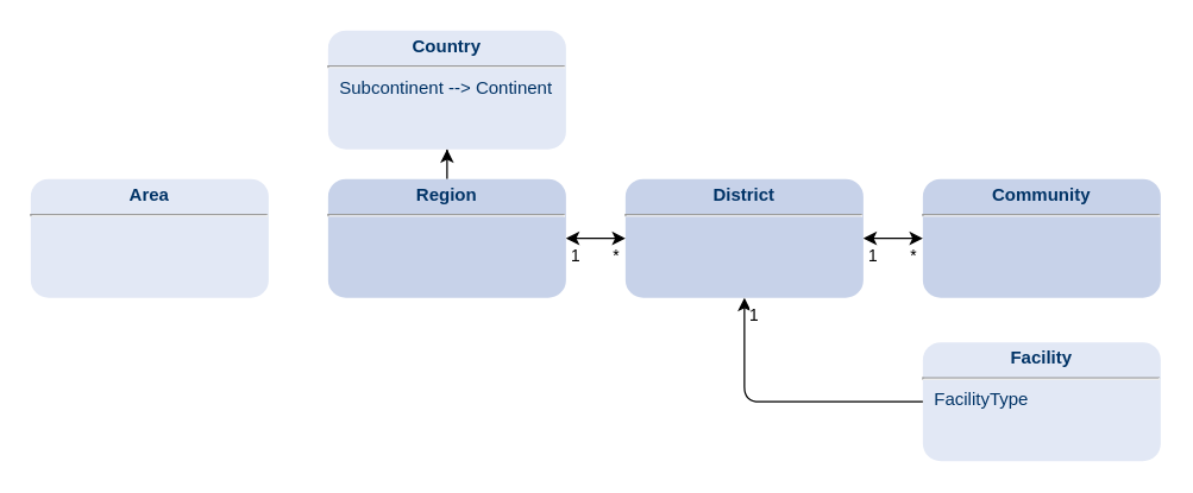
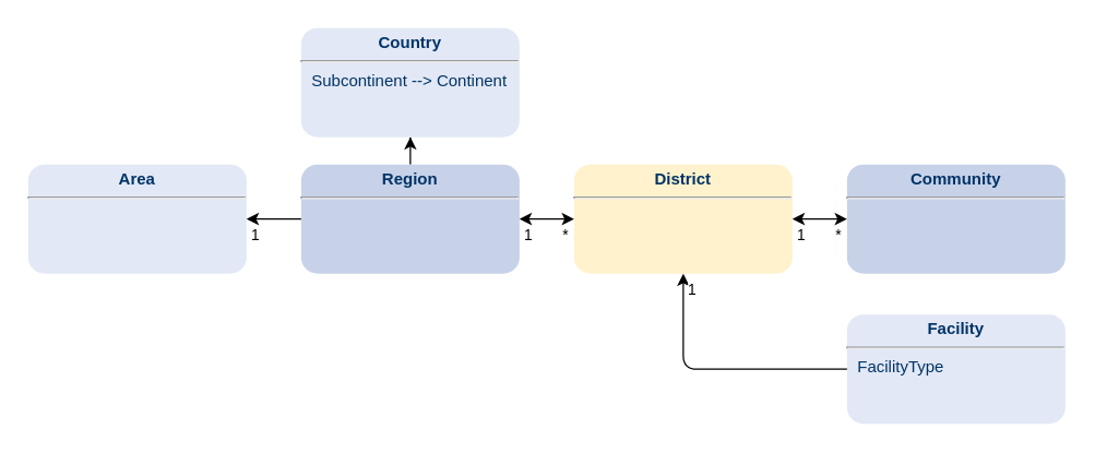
  <mxCell id="0" />
  <mxCell id="1" parent="0" />
  <mxCell id="2" value="" style="edgeStyle=orthogonalEdgeStyle;rounded=0;orthogonalLoop=1;jettySize=auto;html=1;" edge="1" parent="1" source="3" target="18"><mxGeometry relative="1" as="geometry" /></mxCell>
  <mxCell id="3" value="&lt;p style=&quot;margin: 4px 0px 0px ; text-align: center&quot;&gt;&lt;strong&gt;Region&lt;/strong&gt;&lt;/p&gt;&lt;hr&gt;&lt;p style=&quot;margin: 0px ; margin-left: 8px&quot;&gt;&lt;br&gt;&lt;/p&gt;" style="verticalAlign=top;align=left;overflow=fill;fontSize=12;fontFamily=Helvetica;html=1;strokeColor=none;shadow=0;fillColor=#C7D2E9;fontColor=#003366;rounded=1;" vertex="1" parent="1"><mxGeometry x="220" y="120" width="160" height="80" as="geometry" /></mxCell>
- <mxCell id="4" value="&lt;p style=&quot;margin: 4px 0px 0px ; text-align: center&quot;&gt;&lt;strong&gt;District&lt;/strong&gt;&lt;/p&gt;&lt;hr&gt;&lt;p style=&quot;margin: 0px ; margin-left: 8px&quot;&gt;&lt;br&gt;&lt;/p&gt;" style="verticalAlign=top;align=left;overflow=fill;fontSize=12;fontFamily=Helvetica;html=1;strokeColor=none;shadow=0;fillColor=#C7D2E9;fontColor=#003366;rounded=1;" vertex="1" parent="1"><mxGeometry x="420" y="120" width="160" height="80" as="geometry" /></mxCell>
+ <mxCell id="4" value="&lt;p style=&quot;margin: 4px 0px 0px ; text-align: center&quot;&gt;&lt;strong&gt;District&lt;/strong&gt;&lt;/p&gt;&lt;hr&gt;&lt;p style=&quot;margin: 0px ; margin-left: 8px&quot;&gt;&lt;br&gt;&lt;/p&gt;" style="verticalAlign=top;align=left;overflow=fill;fontSize=12;fontFamily=Helvetica;html=1;strokeColor=none;shadow=0;fillColor=#fff2cc;fontColor=#003366;rounded=1;" vertex="1" parent="1"><mxGeometry x="420" y="120" width="160" height="80" as="geometry" /></mxCell>
  <mxCell id="5" value="&lt;p style=&quot;margin: 4px 0px 0px ; text-align: center&quot;&gt;&lt;strong&gt;Community&lt;/strong&gt;&lt;/p&gt;&lt;hr&gt;&lt;p style=&quot;margin: 0px ; margin-left: 8px&quot;&gt;&lt;br&gt;&lt;/p&gt;" style="verticalAlign=top;align=left;overflow=fill;fontSize=12;fontFamily=Helvetica;html=1;strokeColor=none;shadow=0;fillColor=#c7d2e9;fontColor=#003366;rounded=1;" vertex="1" parent="1"><mxGeometry x="620" y="120" width="160" height="80" as="geometry" /></mxCell>
  <mxCell id="6" value="&lt;p style=&quot;margin: 4px 0px 0px ; text-align: center&quot;&gt;&lt;strong&gt;Facility&lt;/strong&gt;&lt;/p&gt;&lt;hr&gt;&lt;p style=&quot;margin: 0px ; margin-left: 8px&quot;&gt;FacilityType&lt;/p&gt;" style="verticalAlign=top;align=left;overflow=fill;fontSize=12;fontFamily=Helvetica;html=1;strokeColor=none;shadow=0;fillColor=#E2E8F5;fontColor=#003366;rounded=1;" vertex="1" parent="1"><mxGeometry x="620" y="230" width="160" height="80" as="geometry" /></mxCell>
  <mxCell id="7" value="&lt;p style=&quot;margin: 4px 0px 0px ; text-align: center&quot;&gt;&lt;strong&gt;Area&lt;/strong&gt;&lt;/p&gt;&lt;hr&gt;&lt;p style=&quot;margin: 0px ; margin-left: 8px&quot;&gt;&lt;br&gt;&lt;/p&gt;" style="verticalAlign=top;align=left;overflow=fill;fontSize=12;fontFamily=Helvetica;html=1;strokeColor=none;shadow=0;fillColor=#E2E8F5;fontColor=#003366;rounded=1;" vertex="1" parent="1"><mxGeometry x="20" y="120" width="160" height="80" as="geometry" /></mxCell>
+ <mxCell id="8" value="" style="endArrow=classic;html=1;edgeStyle=orthogonalEdgeStyle;fontColor=#003366;endSize=6;endFill=1;startArrow=none;startFill=0;verticalAlign=top;fontStyle=0;entryX=1;entryY=0.5;entryDx=0;entryDy=0;exitX=0;exitY=0.5;exitDx=0;exitDy=0;" edge="1" parent="1" source="3" target="7"><mxGeometry relative="1" as="geometry"><mxPoint x="290" y="370" as="sourcePoint" /><mxPoint x="210" y="200" as="targetPoint" /></mxGeometry></mxCell>
+ <mxCell id="9" value="1" style="edgeLabel;resizable=0;html=1;align=right;verticalAlign=bottom;" connectable="0" vertex="1" parent="8"><mxGeometry x="1" relative="1" as="geometry"><mxPoint x="10" y="20" as="offset" /></mxGeometry></mxCell>
  <mxCell id="10" value="" style="endArrow=classic;html=1;edgeStyle=orthogonalEdgeStyle;fontColor=#003366;endSize=6;endFill=1;startArrow=classic;startFill=1;verticalAlign=top;fontStyle=0;entryX=1;entryY=0.5;entryDx=0;entryDy=0;exitX=0;exitY=0.5;exitDx=0;exitDy=0;" edge="1" parent="1" source="4" target="3"><mxGeometry relative="1" as="geometry"><mxPoint x="460" y="670" as="sourcePoint" /><mxPoint x="380" y="500" as="targetPoint" /></mxGeometry></mxCell>
  <mxCell id="11" value="*" style="edgeLabel;resizable=0;html=1;align=left;verticalAlign=bottom;" connectable="0" vertex="1" parent="10"><mxGeometry x="-1" relative="1" as="geometry"><mxPoint x="-10" y="20" as="offset" /></mxGeometry></mxCell>
  <mxCell id="12" value="1" style="edgeLabel;resizable=0;html=1;align=right;verticalAlign=bottom;" connectable="0" vertex="1" parent="10"><mxGeometry x="1" relative="1" as="geometry"><mxPoint x="10" y="20" as="offset" /></mxGeometry></mxCell>
  <mxCell id="13" value="" style="endArrow=classic;html=1;edgeStyle=orthogonalEdgeStyle;fontColor=#003366;endSize=6;endFill=1;startArrow=classic;startFill=1;verticalAlign=top;fontStyle=0;exitX=0;exitY=0.5;exitDx=0;exitDy=0;" edge="1" parent="1" source="5"><mxGeometry relative="1" as="geometry"><mxPoint x="430" y="170" as="sourcePoint" /><mxPoint x="580" y="160" as="targetPoint" /></mxGeometry></mxCell>
  <mxCell id="14" value="*" style="edgeLabel;resizable=0;html=1;align=left;verticalAlign=bottom;" connectable="0" vertex="1" parent="13"><mxGeometry x="-1" relative="1" as="geometry"><mxPoint x="-10" y="20" as="offset" /></mxGeometry></mxCell>
  <mxCell id="15" value="1" style="edgeLabel;resizable=0;html=1;align=right;verticalAlign=bottom;" connectable="0" vertex="1" parent="13"><mxGeometry x="1" relative="1" as="geometry"><mxPoint x="10" y="20" as="offset" /></mxGeometry></mxCell>
  <mxCell id="16" value="" style="endArrow=classic;html=1;edgeStyle=orthogonalEdgeStyle;fontColor=#003366;endSize=6;endFill=1;startArrow=none;startFill=0;verticalAlign=top;fontStyle=0;exitX=0;exitY=0.5;exitDx=0;exitDy=0;entryX=0.5;entryY=1;entryDx=0;entryDy=0;" edge="1" parent="1" source="6" target="4"><mxGeometry relative="1" as="geometry"><mxPoint x="440" y="180" as="sourcePoint" /><mxPoint x="780" y="160" as="targetPoint" /></mxGeometry></mxCell>
  <mxCell id="17" value="1" style="edgeLabel;resizable=0;html=1;align=right;verticalAlign=bottom;" connectable="0" vertex="1" parent="16"><mxGeometry x="1" relative="1" as="geometry"><mxPoint x="10" y="20" as="offset" /></mxGeometry></mxCell>
  <mxCell id="18" value="&lt;p style=&quot;margin: 4px 0px 0px ; text-align: center&quot;&gt;&lt;strong&gt;Country&lt;/strong&gt;&lt;/p&gt;&lt;hr&gt;&lt;p style=&quot;margin: 0px ; margin-left: 8px&quot;&gt;Subcontinent --&amp;gt; Continent&lt;br&gt;&lt;/p&gt;" style="verticalAlign=top;align=left;overflow=fill;fontSize=12;fontFamily=Helvetica;html=1;strokeColor=none;shadow=0;fillColor=#E2E8F5;fontColor=#003366;rounded=1;" vertex="1" parent="1"><mxGeometry x="220" y="20" width="160" height="80" as="geometry" /></mxCell>
